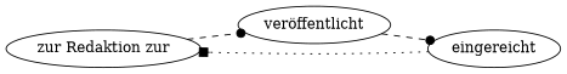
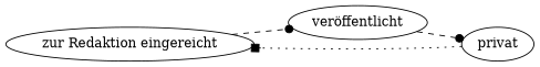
  digraph {
    rankdir=LR
    edge [arrowhead=dot style=dashed arrowtail=normal]
-   n1 [label="zur Redaktion zur"]
+   n1 [label="zur Redaktion eingereicht"]
    "veröffentlicht"
-   privat [label=eingereicht]
+   privat
    n1 -> "veröffentlicht" [arrowtail=""]
    "veröffentlicht" -> privat
    privat -> n1 [arrowhead=box style=dotted]
  }
